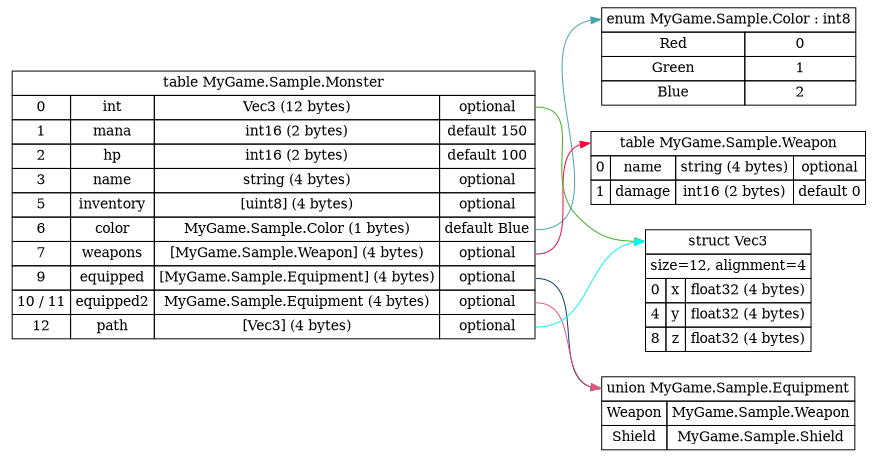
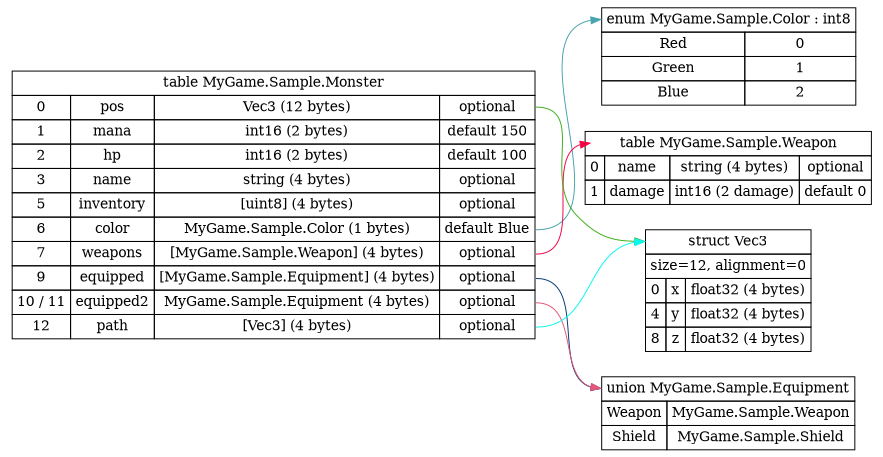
  digraph {
    rankdir=LR
    node [shape=none]
    edge [headport=name]
    n1 [label=<     <TABLE BORDER="0" CELLBORDER="1" CELLSPACING="0" CELLPADDING="4">       <TR>         <TD colspan="2" PORT="name">enum MyGame.Sample.Color : int8</TD>       </TR>       <TR>         <TD>Red</TD>         <TD>0</TD>       </TR>       <TR>         <TD>Green</TD>         <TD>1</TD>       </TR>       <TR>         <TD>Blue</TD>         <TD>2</TD>       </TR>     </TABLE>>]
    n2 [label=<     <TABLE BORDER="0" CELLBORDER="1" CELLSPACING="0" CELLPADDING="4">       <TR>         <TD colspan="3" PORT="name">union MyGame.Sample.Equipment</TD>       </TR>       <TR>         <TD>Weapon</TD>         <TD PORT="p0">MyGame.Sample.Weapon</TD>       </TR>       <TR>         <TD>Shield</TD>         <TD PORT="p1">MyGame.Sample.Shield</TD>       </TR>     </TABLE>>]
-   n3 [label=<     <TABLE BORDER="0" CELLBORDER="1" CELLSPACING="0" CELLPADDING="4">       <TR>         <TD colspan="4" PORT="name">table MyGame.Sample.Weapon</TD>       </TR>       <TR>         <TD>0</TD>         <TD>name</TD>         <TD>string (4 bytes)</TD>         <TD PORT="p0">optional</TD>       </TR>       <TR>         <TD>1</TD>         <TD>damage</TD>         <TD>int16 (2 bytes)</TD>         <TD PORT="p1">default 0</TD>       </TR></TABLE>>]
-   n4 [label=<     <TABLE BORDER="0" CELLBORDER="1" CELLSPACING="0" CELLPADDING="4">       <TR>         <TD colspan="3" PORT="name">struct Vec3</TD>       </TR>       <TR>         <TD colspan="3">size=12, alignment=4</TD>       </TR>       <TR>         <TD>0</TD>         <TD>x</TD>         <TD PORT="p0">float32 (4 bytes)</TD>       </TR>       <TR>         <TD>4</TD>         <TD>y</TD>         <TD PORT="p1">float32 (4 bytes)</TD>       </TR>       <TR>         <TD>8</TD>         <TD>z</TD>         <TD PORT="p2">float32 (4 bytes)</TD>       </TR>     </TABLE>>]
-   n5 [label=<     <TABLE BORDER="0" CELLBORDER="1" CELLSPACING="0" CELLPADDING="4">       <TR>         <TD colspan="4" PORT="name">table MyGame.Sample.Monster</TD>       </TR>       <TR>         <TD>0</TD>         <TD>int</TD>         <TD>Vec3 (12 bytes)</TD>         <TD PORT="p0">optional</TD>       </TR>       <TR>         <TD>1</TD>         <TD>mana</TD>         <TD>int16 (2 bytes)</TD>         <TD PORT="p1">default 150</TD>       </TR>       <TR>         <TD>2</TD>         <TD>hp</TD>         <TD>int16 (2 bytes)</TD>         <TD PORT="p2">default 100</TD>       </TR>       <TR>         <TD>3</TD>         <TD>name</TD>         <TD>string (4 bytes)</TD>         <TD PORT="p3">optional</TD>       </TR>       <TR>         <TD>5</TD>         <TD>inventory</TD>         <TD>[uint8] (4 bytes)</TD>         <TD PORT="p4">optional</TD>       </TR>       <TR>         <TD>6</TD>         <TD>color</TD>         <TD>MyGame.Sample.Color (1 bytes)</TD>         <TD PORT="p5">default Blue</TD>       </TR>       <TR>         <TD>7</TD>         <TD>weapons</TD>         <TD>[MyGame.Sample.Weapon] (4 bytes)</TD>         <TD PORT="p6">optional</TD>       </TR>       <TR>         <TD>9</TD>         <TD>equipped</TD>         <TD>[MyGame.Sample.Equipment] (4 bytes)</TD>         <TD PORT="p7">optional</TD>       </TR>       <TR>         <TD>10 / 11</TD>         <TD>equipped2</TD>         <TD>MyGame.Sample.Equipment (4 bytes)</TD>         <TD PORT="p8">optional</TD>       </TR>       <TR>         <TD>12</TD>         <TD>path</TD>         <TD>[Vec3] (4 bytes)</TD>         <TD PORT="p9">optional</TD>       </TR></TABLE>>]
+   n3 [label=<     <TABLE BORDER="0" CELLBORDER="1" CELLSPACING="0" CELLPADDING="4">       <TR>         <TD colspan="4" PORT="name">table MyGame.Sample.Weapon</TD>       </TR>       <TR>         <TD>0</TD>         <TD>name</TD>         <TD>string (4 bytes)</TD>         <TD PORT="p0">optional</TD>       </TR>       <TR>         <TD>1</TD>         <TD>damage</TD>         <TD>int16 (2 damage)</TD>         <TD PORT="p1">default 0</TD>       </TR></TABLE>>]
+   n4 [label=<     <TABLE BORDER="0" CELLBORDER="1" CELLSPACING="0" CELLPADDING="4">       <TR>         <TD colspan="3" PORT="name">struct Vec3</TD>       </TR>       <TR>         <TD colspan="3">size=12, alignment=0</TD>       </TR>       <TR>         <TD>0</TD>         <TD>x</TD>         <TD PORT="p0">float32 (4 bytes)</TD>       </TR>       <TR>         <TD>4</TD>         <TD>y</TD>         <TD PORT="p1">float32 (4 bytes)</TD>       </TR>       <TR>         <TD>8</TD>         <TD>z</TD>         <TD PORT="p2">float32 (4 bytes)</TD>       </TR>     </TABLE>>]
+   n5 [label=<     <TABLE BORDER="0" CELLBORDER="1" CELLSPACING="0" CELLPADDING="4">       <TR>         <TD colspan="4" PORT="name">table MyGame.Sample.Monster</TD>       </TR>       <TR>         <TD>0</TD>         <TD>pos</TD>         <TD>Vec3 (12 bytes)</TD>         <TD PORT="p0">optional</TD>       </TR>       <TR>         <TD>1</TD>         <TD>mana</TD>         <TD>int16 (2 bytes)</TD>         <TD PORT="p1">default 150</TD>       </TR>       <TR>         <TD>2</TD>         <TD>hp</TD>         <TD>int16 (2 bytes)</TD>         <TD PORT="p2">default 100</TD>       </TR>       <TR>         <TD>3</TD>         <TD>name</TD>         <TD>string (4 bytes)</TD>         <TD PORT="p3">optional</TD>       </TR>       <TR>         <TD>5</TD>         <TD>inventory</TD>         <TD>[uint8] (4 bytes)</TD>         <TD PORT="p4">optional</TD>       </TR>       <TR>         <TD>6</TD>         <TD>color</TD>         <TD>MyGame.Sample.Color (1 bytes)</TD>         <TD PORT="p5">default Blue</TD>       </TR>       <TR>         <TD>7</TD>         <TD>weapons</TD>         <TD>[MyGame.Sample.Weapon] (4 bytes)</TD>         <TD PORT="p6">optional</TD>       </TR>       <TR>         <TD>9</TD>         <TD>equipped</TD>         <TD>[MyGame.Sample.Equipment] (4 bytes)</TD>         <TD PORT="p7">optional</TD>       </TR>       <TR>         <TD>10 / 11</TD>         <TD>equipped2</TD>         <TD>MyGame.Sample.Equipment (4 bytes)</TD>         <TD PORT="p8">optional</TD>       </TR>       <TR>         <TD>12</TD>         <TD>path</TD>         <TD>[Vec3] (4 bytes)</TD>         <TD PORT="p9">optional</TD>       </TR></TABLE>>]
    n5 -> n1 [color="#47a3ad" tailport="p5:e"]
    n5 -> n2 [color="#053975" tailport="p7:e"]
    n5 -> n2 [color="#e5577a" tailport="p8:e"]
    n5 -> n3 [color="#f20444" tailport="p6:e"]
    n5 -> n4 [color="#3daf1d" tailport="p0:e"]
    n5 -> n4 [color="#09f7ef" tailport="p9:e"]
  }
